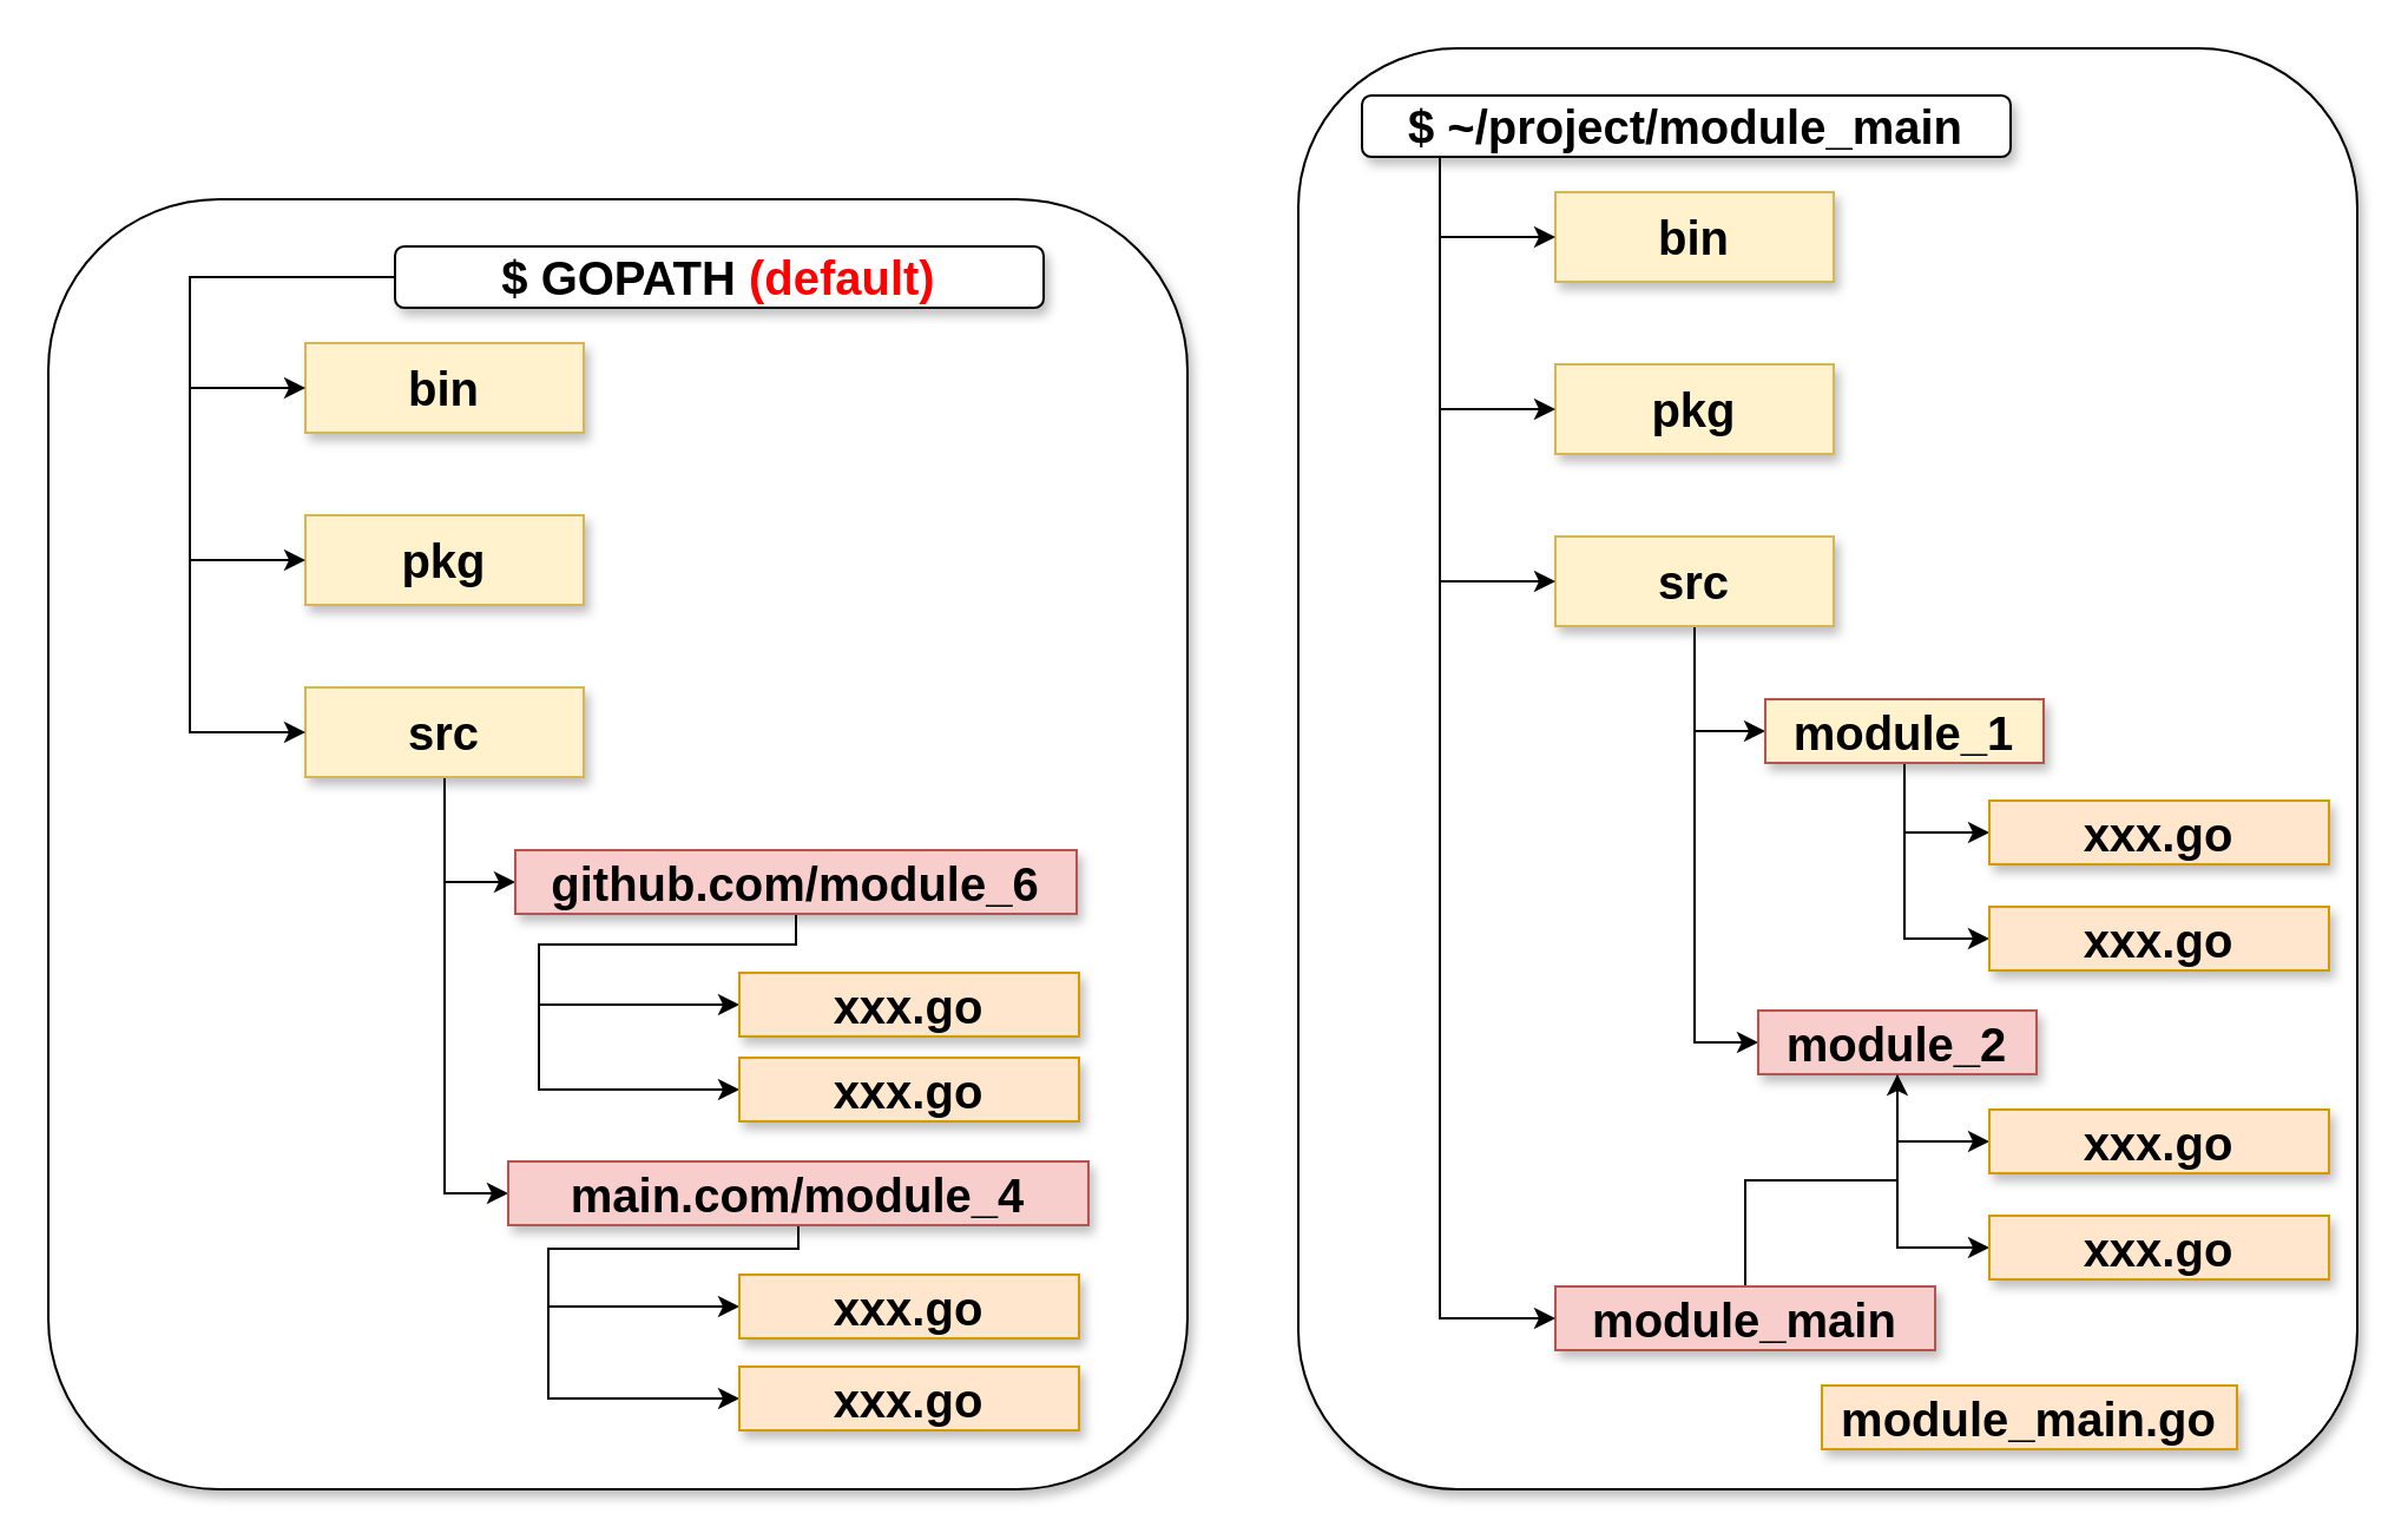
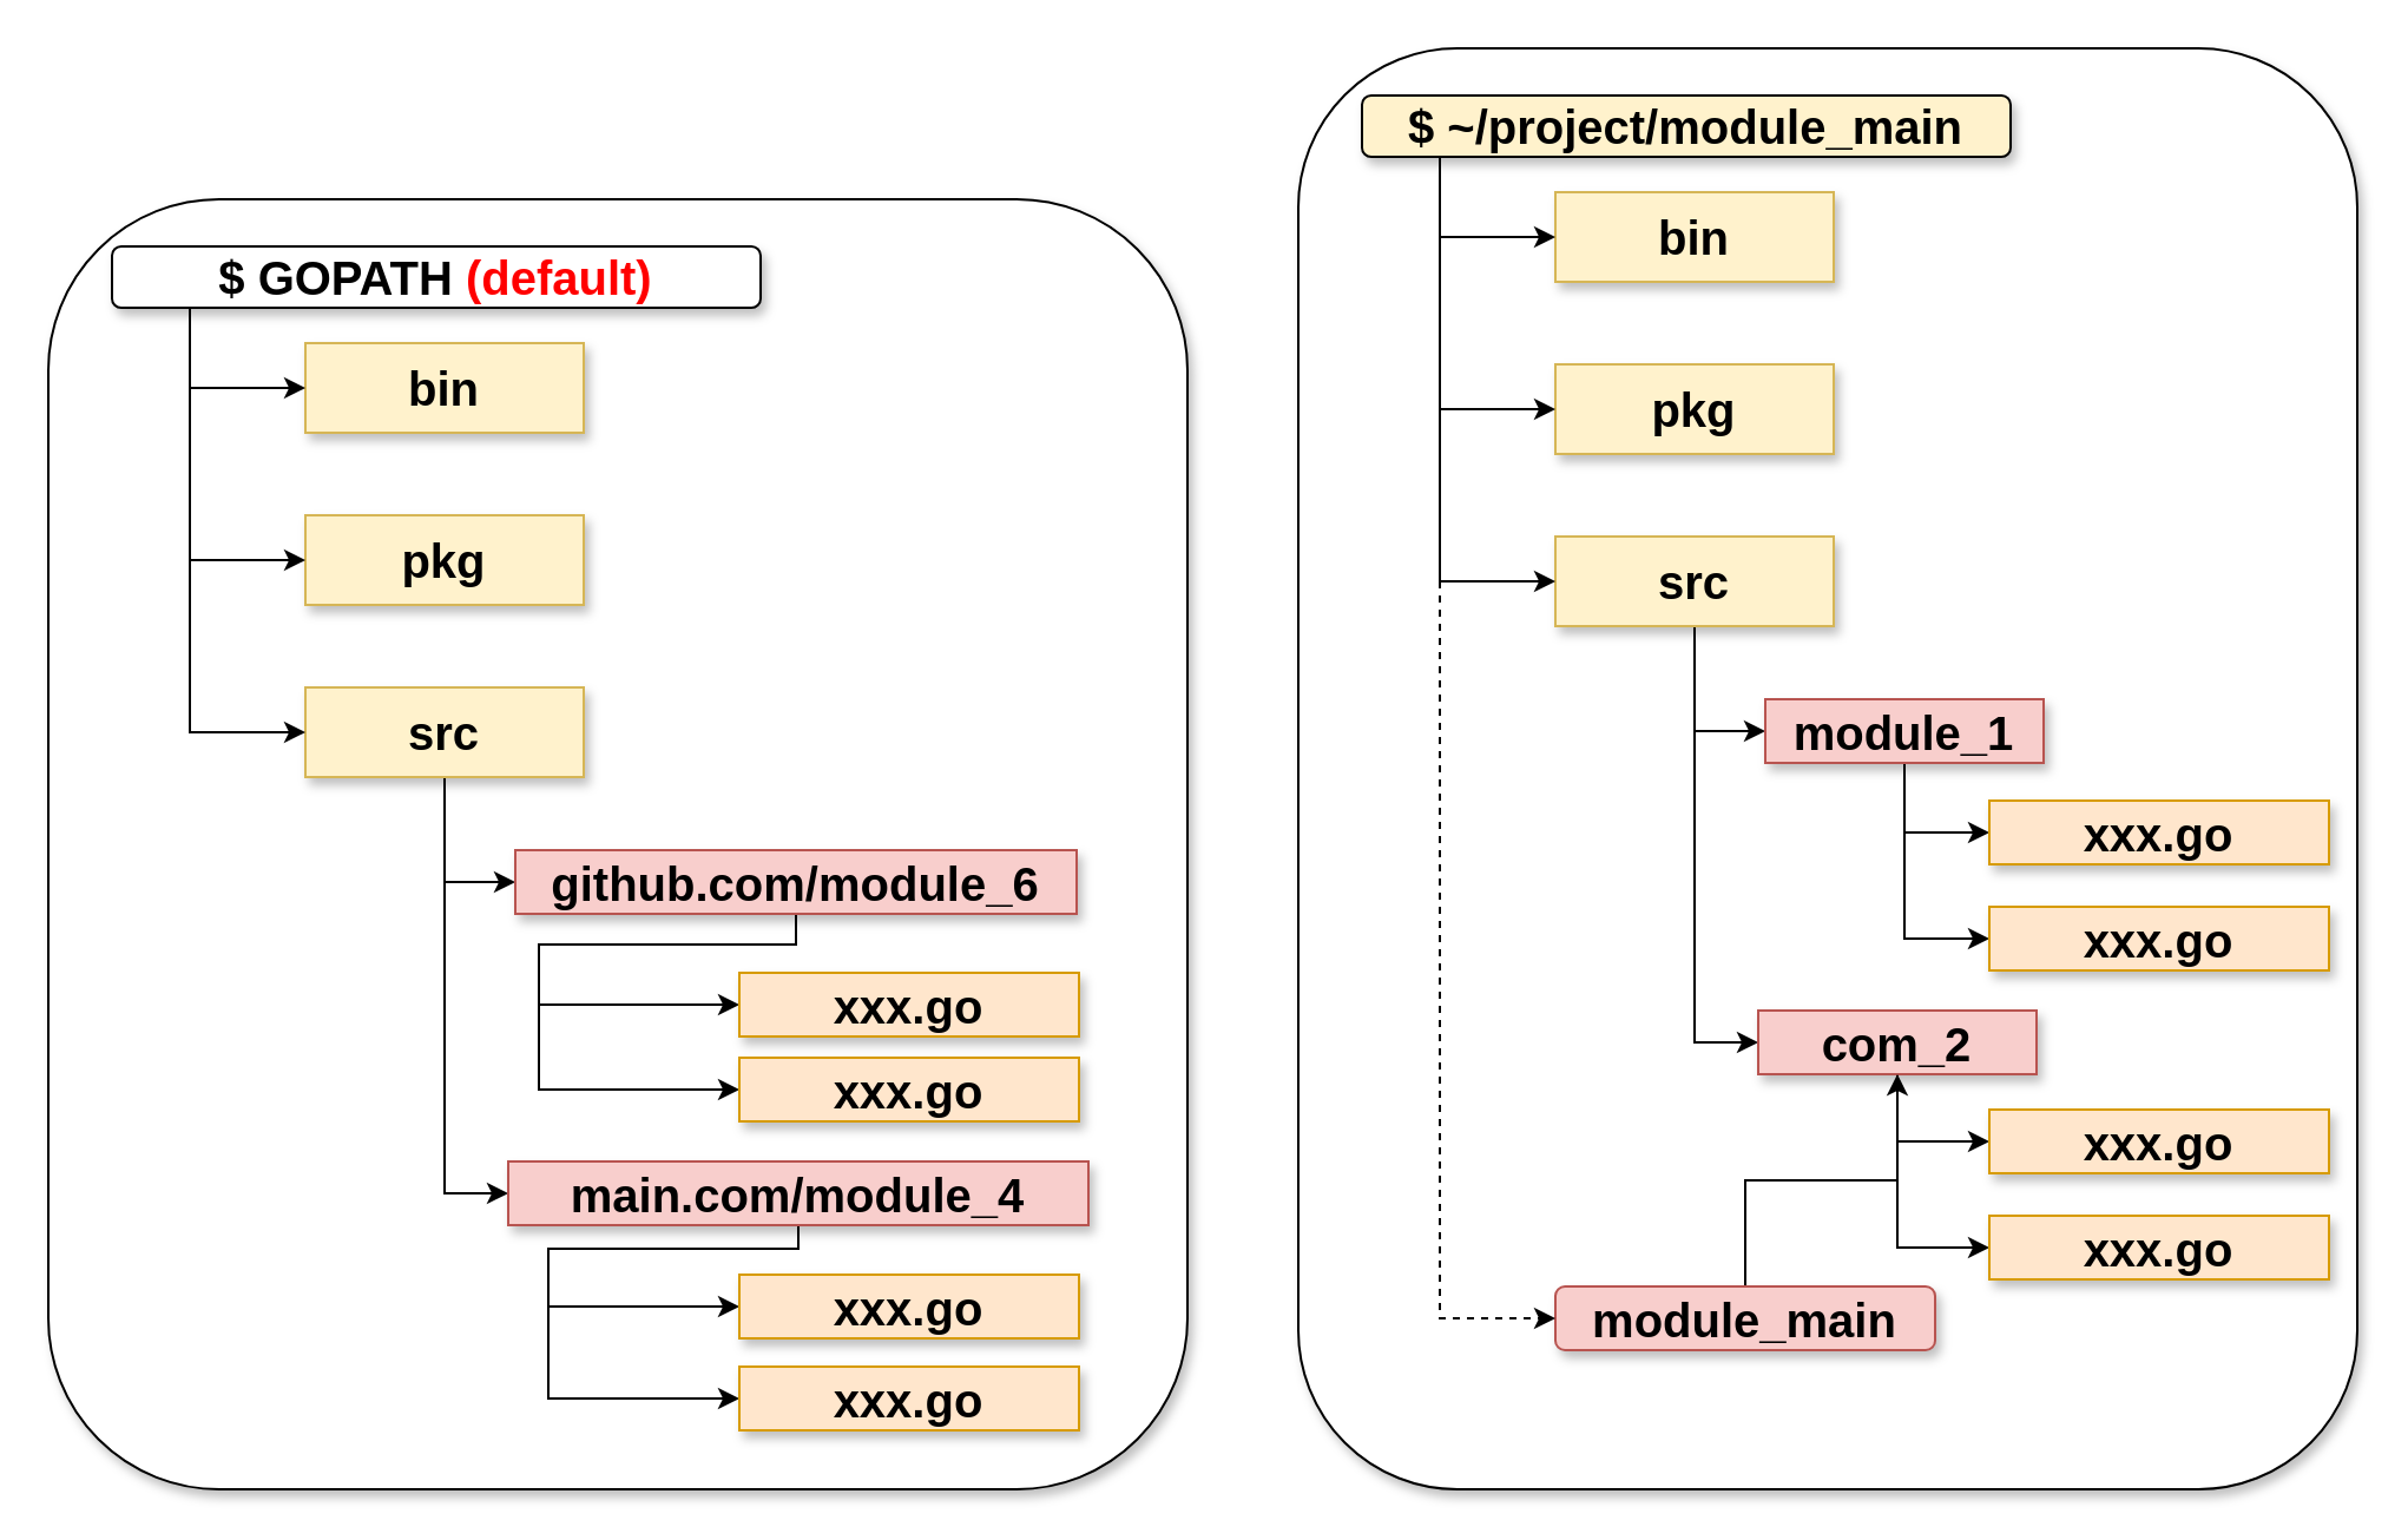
  <mxCell id="0" />
  <mxCell id="1" parent="0" />
  <mxCell id="2" value="" style="rounded=1;whiteSpace=wrap;html=1;shadow=1;" vertex="1" parent="1"><mxGeometry x="550" y="20" width="449" height="611" as="geometry" /></mxCell>
  <mxCell id="3" value="&lt;font style=&quot;font-size: 20px&quot;&gt;&lt;b&gt;bin&lt;/b&gt;&lt;/font&gt;" style="rounded=0;whiteSpace=wrap;html=1;shadow=1;fillColor=#fff2cc;strokeColor=#d6b656;" vertex="1" parent="1"><mxGeometry x="659" y="81" width="118" height="38" as="geometry" /></mxCell>
  <mxCell id="4" value="&lt;font style=&quot;font-size: 20px&quot;&gt;&lt;b&gt;pkg&lt;/b&gt;&lt;/font&gt;" style="rounded=0;whiteSpace=wrap;html=1;shadow=1;fillColor=#fff2cc;strokeColor=#d6b656;" vertex="1" parent="1"><mxGeometry x="659" y="154" width="118" height="38" as="geometry" /></mxCell>
  <mxCell id="5" style="edgeStyle=orthogonalEdgeStyle;rounded=0;orthogonalLoop=1;jettySize=auto;html=1;entryX=0;entryY=0.5;entryDx=0;entryDy=0;" edge="1" parent="1" source="7" target="10"><mxGeometry relative="1" as="geometry" /></mxCell>
  <mxCell id="6" style="edgeStyle=orthogonalEdgeStyle;rounded=0;orthogonalLoop=1;jettySize=auto;html=1;entryX=0;entryY=0.5;entryDx=0;entryDy=0;exitX=0.5;exitY=1;exitDx=0;exitDy=0;" edge="1" parent="1" source="7" target="13"><mxGeometry relative="1" as="geometry"><Array as="points"><mxPoint x="718" y="442" /></Array></mxGeometry></mxCell>
  <mxCell id="7" value="&lt;font style=&quot;font-size: 20px&quot;&gt;&lt;b&gt;src&lt;/b&gt;&lt;/font&gt;" style="rounded=0;whiteSpace=wrap;html=1;shadow=1;fillColor=#fff2cc;strokeColor=#d6b656;" vertex="1" parent="1"><mxGeometry x="659" y="227" width="118" height="38" as="geometry" /></mxCell>
  <mxCell id="8" style="edgeStyle=orthogonalEdgeStyle;rounded=0;orthogonalLoop=1;jettySize=auto;html=1;entryX=0;entryY=0.5;entryDx=0;entryDy=0;" edge="1" parent="1" source="10" target="21"><mxGeometry relative="1" as="geometry" /></mxCell>
  <mxCell id="9" style="edgeStyle=orthogonalEdgeStyle;rounded=0;orthogonalLoop=1;jettySize=auto;html=1;entryX=0;entryY=0.5;entryDx=0;entryDy=0;" edge="1" parent="1" source="10" target="22"><mxGeometry relative="1" as="geometry" /></mxCell>
- <mxCell id="10" value="&lt;font style=&quot;font-size: 20px&quot;&gt;&lt;b&gt;module_1&lt;/b&gt;&lt;/font&gt;" style="rounded=0;whiteSpace=wrap;html=1;shadow=1;fillColor=#fff2cc;strokeColor=#b85450;" vertex="1" parent="1"><mxGeometry x="748" y="296" width="118" height="27" as="geometry" /></mxCell>
+ <mxCell id="10" value="&lt;font style=&quot;font-size: 20px&quot;&gt;&lt;b&gt;module_1&lt;/b&gt;&lt;/font&gt;" style="rounded=0;whiteSpace=wrap;html=1;shadow=1;fillColor=#f8cecc;strokeColor=#b85450;" vertex="1" parent="1"><mxGeometry x="748" y="296" width="118" height="27" as="geometry" /></mxCell>
  <mxCell id="11" style="edgeStyle=orthogonalEdgeStyle;rounded=0;orthogonalLoop=1;jettySize=auto;html=1;entryX=0;entryY=0.5;entryDx=0;entryDy=0;" edge="1" parent="1" source="13" target="23"><mxGeometry relative="1" as="geometry" /></mxCell>
  <mxCell id="12" style="edgeStyle=orthogonalEdgeStyle;rounded=0;orthogonalLoop=1;jettySize=auto;html=1;entryX=0;entryY=0.5;entryDx=0;entryDy=0;" edge="1" parent="1" source="13" target="24"><mxGeometry relative="1" as="geometry" /></mxCell>
- <mxCell id="13" value="&lt;font style=&quot;font-size: 20px&quot;&gt;&lt;b&gt;module_2&lt;/b&gt;&lt;/font&gt;" style="rounded=0;whiteSpace=wrap;html=1;shadow=1;fillColor=#f8cecc;strokeColor=#b85450;" vertex="1" parent="1"><mxGeometry x="745" y="428" width="118" height="27" as="geometry" /></mxCell>
+ <mxCell id="13" value="&lt;font style=&quot;font-size: 20px&quot;&gt;&lt;b&gt;com_2&lt;/b&gt;&lt;/font&gt;" style="rounded=0;whiteSpace=wrap;html=1;shadow=1;fillColor=#f8cecc;strokeColor=#b85450;" vertex="1" parent="1"><mxGeometry x="745" y="428" width="118" height="27" as="geometry" /></mxCell>
  <mxCell id="14" style="edgeStyle=orthogonalEdgeStyle;rounded=0;orthogonalLoop=1;jettySize=auto;html=1;" edge="1" parent="1" source="15" target="13"><mxGeometry relative="1" as="geometry" /></mxCell>
- <mxCell id="15" value="&lt;font style=&quot;font-size: 20px&quot;&gt;&lt;b&gt;module_main&lt;/b&gt;&lt;/font&gt;" style="rounded=0;whiteSpace=wrap;html=1;shadow=1;fillColor=#f8cecc;strokeColor=#b85450;" vertex="1" parent="1"><mxGeometry x="659" y="545" width="161" height="27" as="geometry" /></mxCell>
+ <mxCell id="15" value="&lt;font style=&quot;font-size: 20px&quot;&gt;&lt;b&gt;module_main&lt;/b&gt;&lt;/font&gt;" style="whiteSpace=wrap;html=1;shadow=1;fillColor=#f8cecc;strokeColor=#b85450;rounded=1;" vertex="1" parent="1"><mxGeometry x="659" y="545" width="161" height="27" as="geometry" /></mxCell>
  <mxCell id="16" style="edgeStyle=orthogonalEdgeStyle;rounded=0;orthogonalLoop=1;jettySize=auto;html=1;entryX=0;entryY=0.5;entryDx=0;entryDy=0;" edge="1" parent="1" source="20" target="3"><mxGeometry relative="1" as="geometry"><Array as="points"><mxPoint x="610" y="100" /></Array></mxGeometry></mxCell>
  <mxCell id="17" style="edgeStyle=orthogonalEdgeStyle;rounded=0;orthogonalLoop=1;jettySize=auto;html=1;entryX=0;entryY=0.5;entryDx=0;entryDy=0;" edge="1" parent="1" source="20" target="4"><mxGeometry relative="1" as="geometry"><Array as="points"><mxPoint x="610" y="173" /></Array></mxGeometry></mxCell>
  <mxCell id="18" style="edgeStyle=orthogonalEdgeStyle;rounded=0;orthogonalLoop=1;jettySize=auto;html=1;entryX=0;entryY=0.5;entryDx=0;entryDy=0;" edge="1" parent="1" source="20" target="7"><mxGeometry relative="1" as="geometry"><Array as="points"><mxPoint x="610" y="246" /></Array></mxGeometry></mxCell>
- <mxCell id="19" style="edgeStyle=orthogonalEdgeStyle;rounded=0;orthogonalLoop=1;jettySize=auto;html=1;entryX=0;entryY=0.5;entryDx=0;entryDy=0;" edge="1" parent="1" source="20" target="15"><mxGeometry relative="1" as="geometry"><Array as="points"><mxPoint x="610" y="559" /></Array></mxGeometry></mxCell>
- <mxCell id="20" value="&lt;b&gt;&lt;font style=&quot;font-size: 20px&quot;&gt;$ ~/project/module_main&lt;/font&gt;&lt;/b&gt;" style="rounded=1;whiteSpace=wrap;html=1;shadow=1;" vertex="1" parent="1"><mxGeometry x="577" y="40" width="275" height="26" as="geometry" /></mxCell>
+ <mxCell id="19" style="edgeStyle=orthogonalEdgeStyle;rounded=0;orthogonalLoop=1;jettySize=auto;html=1;entryX=0;entryY=0.5;entryDx=0;entryDy=0;dashed=1;" edge="1" parent="1" source="20" target="15"><mxGeometry relative="1" as="geometry"><Array as="points"><mxPoint x="610" y="559" /></Array></mxGeometry></mxCell>
+ <mxCell id="20" value="&lt;b&gt;&lt;font style=&quot;font-size: 20px&quot;&gt;$ ~/project/module_main&lt;/font&gt;&lt;/b&gt;" style="rounded=1;whiteSpace=wrap;html=1;shadow=1;fillColor=#fff2cc;" vertex="1" parent="1"><mxGeometry x="577" y="40" width="275" height="26" as="geometry" /></mxCell>
  <mxCell id="21" value="&lt;font style=&quot;font-size: 20px&quot;&gt;&lt;b&gt;xxx.go&lt;/b&gt;&lt;/font&gt;" style="rounded=0;whiteSpace=wrap;html=1;shadow=1;fillColor=#ffe6cc;strokeColor=#d79b00;" vertex="1" parent="1"><mxGeometry x="843" y="339" width="144" height="27" as="geometry" /></mxCell>
  <mxCell id="22" value="&lt;font style=&quot;font-size: 20px&quot;&gt;&lt;b&gt;xxx.go&lt;/b&gt;&lt;/font&gt;" style="rounded=0;whiteSpace=wrap;html=1;shadow=1;fillColor=#ffe6cc;strokeColor=#d79b00;" vertex="1" parent="1"><mxGeometry x="843" y="384" width="144" height="27" as="geometry" /></mxCell>
  <mxCell id="23" value="&lt;font style=&quot;font-size: 20px&quot;&gt;&lt;b&gt;xxx.go&lt;/b&gt;&lt;/font&gt;" style="rounded=0;whiteSpace=wrap;html=1;shadow=1;fillColor=#ffe6cc;strokeColor=#d79b00;" vertex="1" parent="1"><mxGeometry x="843" y="470" width="144" height="27" as="geometry" /></mxCell>
  <mxCell id="24" value="&lt;font style=&quot;font-size: 20px&quot;&gt;&lt;b&gt;xxx.go&lt;/b&gt;&lt;/font&gt;" style="rounded=0;whiteSpace=wrap;html=1;shadow=1;fillColor=#ffe6cc;strokeColor=#d79b00;" vertex="1" parent="1"><mxGeometry x="843" y="515" width="144" height="27" as="geometry" /></mxCell>
- <mxCell id="25" value="&lt;font style=&quot;font-size: 20px&quot;&gt;&lt;b&gt;module_main.go&lt;/b&gt;&lt;/font&gt;" style="rounded=0;whiteSpace=wrap;html=1;shadow=1;fillColor=#ffe6cc;strokeColor=#d79b00;" vertex="1" parent="1"><mxGeometry x="772" y="587" width="176" height="27" as="geometry" /></mxCell>
  <mxCell id="26" value="" style="rounded=1;whiteSpace=wrap;html=1;shadow=1;" vertex="1" parent="1"><mxGeometry x="20" y="84" width="483" height="547" as="geometry" /></mxCell>
  <mxCell id="27" value="&lt;font style=&quot;font-size: 20px&quot;&gt;&lt;b&gt;bin&lt;/b&gt;&lt;/font&gt;" style="rounded=0;whiteSpace=wrap;html=1;shadow=1;fillColor=#fff2cc;strokeColor=#d6b656;" vertex="1" parent="1"><mxGeometry x="129" y="145" width="118" height="38" as="geometry" /></mxCell>
  <mxCell id="28" value="&lt;font style=&quot;font-size: 20px&quot;&gt;&lt;b&gt;pkg&lt;/b&gt;&lt;/font&gt;" style="rounded=0;whiteSpace=wrap;html=1;shadow=1;fillColor=#fff2cc;strokeColor=#d6b656;" vertex="1" parent="1"><mxGeometry x="129" y="218" width="118" height="38" as="geometry" /></mxCell>
  <mxCell id="29" style="edgeStyle=orthogonalEdgeStyle;rounded=0;orthogonalLoop=1;jettySize=auto;html=1;entryX=0;entryY=0.5;entryDx=0;entryDy=0;" edge="1" source="31" target="34" parent="1"><mxGeometry relative="1" as="geometry" /></mxCell>
  <mxCell id="30" style="edgeStyle=orthogonalEdgeStyle;rounded=0;orthogonalLoop=1;jettySize=auto;html=1;entryX=0;entryY=0.5;entryDx=0;entryDy=0;exitX=0.5;exitY=1;exitDx=0;exitDy=0;" edge="1" source="31" target="37" parent="1"><mxGeometry relative="1" as="geometry"><Array as="points"><mxPoint x="188" y="506" /></Array></mxGeometry></mxCell>
  <mxCell id="31" value="&lt;font style=&quot;font-size: 20px&quot;&gt;&lt;b&gt;src&lt;/b&gt;&lt;/font&gt;" style="rounded=0;whiteSpace=wrap;html=1;shadow=1;fillColor=#fff2cc;strokeColor=#d6b656;" vertex="1" parent="1"><mxGeometry x="129" y="291" width="118" height="38" as="geometry" /></mxCell>
  <mxCell id="32" style="edgeStyle=orthogonalEdgeStyle;rounded=0;orthogonalLoop=1;jettySize=auto;html=1;entryX=0;entryY=0.5;entryDx=0;entryDy=0;" edge="1" source="34" target="42" parent="1"><mxGeometry relative="1" as="geometry"><Array as="points"><mxPoint x="337" y="400" /><mxPoint x="228" y="400" /><mxPoint x="228" y="426" /><mxPoint x="313" y="426" /></Array></mxGeometry></mxCell>
  <mxCell id="33" style="edgeStyle=orthogonalEdgeStyle;rounded=0;orthogonalLoop=1;jettySize=auto;html=1;entryX=0;entryY=0.5;entryDx=0;entryDy=0;exitX=0.5;exitY=1;exitDx=0;exitDy=0;" edge="1" source="34" target="43" parent="1"><mxGeometry relative="1" as="geometry"><Array as="points"><mxPoint x="337" y="400" /><mxPoint x="228" y="400" /><mxPoint x="228" y="461" /></Array></mxGeometry></mxCell>
  <mxCell id="34" value="&lt;font style=&quot;font-size: 20px&quot;&gt;&lt;b&gt;github.com/module_6&lt;/b&gt;&lt;/font&gt;" style="rounded=0;whiteSpace=wrap;html=1;shadow=1;fillColor=#f8cecc;strokeColor=#b85450;" vertex="1" parent="1"><mxGeometry x="218" y="360" width="238" height="27" as="geometry" /></mxCell>
  <mxCell id="35" style="edgeStyle=orthogonalEdgeStyle;rounded=0;orthogonalLoop=1;jettySize=auto;html=1;entryX=0;entryY=0.5;entryDx=0;entryDy=0;exitX=0.5;exitY=1;exitDx=0;exitDy=0;" edge="1" source="37" target="44" parent="1"><mxGeometry relative="1" as="geometry"><Array as="points"><mxPoint x="338" y="529" /><mxPoint x="232" y="529" /><mxPoint x="232" y="553" /></Array></mxGeometry></mxCell>
  <mxCell id="36" style="edgeStyle=orthogonalEdgeStyle;rounded=0;orthogonalLoop=1;jettySize=auto;html=1;entryX=0;entryY=0.5;entryDx=0;entryDy=0;exitX=0.5;exitY=1;exitDx=0;exitDy=0;" edge="1" source="37" target="45" parent="1"><mxGeometry relative="1" as="geometry"><Array as="points"><mxPoint x="338" y="529" /><mxPoint x="232" y="529" /><mxPoint x="232" y="593" /></Array></mxGeometry></mxCell>
  <mxCell id="37" value="&lt;b style=&quot;font-size: 20px&quot;&gt;main.com/module_4&lt;/b&gt;" style="rounded=0;whiteSpace=wrap;html=1;shadow=1;fillColor=#f8cecc;strokeColor=#b85450;" vertex="1" parent="1"><mxGeometry x="215" y="492" width="246" height="27" as="geometry" /></mxCell>
  <mxCell id="38" style="edgeStyle=orthogonalEdgeStyle;rounded=0;orthogonalLoop=1;jettySize=auto;html=1;entryX=0;entryY=0.5;entryDx=0;entryDy=0;" edge="1" source="41" target="27" parent="1"><mxGeometry relative="1" as="geometry"><Array as="points"><mxPoint x="80" y="164" /></Array></mxGeometry></mxCell>
  <mxCell id="39" style="edgeStyle=orthogonalEdgeStyle;rounded=0;orthogonalLoop=1;jettySize=auto;html=1;entryX=0;entryY=0.5;entryDx=0;entryDy=0;" edge="1" source="41" target="28" parent="1"><mxGeometry relative="1" as="geometry"><Array as="points"><mxPoint x="80" y="237" /></Array></mxGeometry></mxCell>
  <mxCell id="40" style="edgeStyle=orthogonalEdgeStyle;rounded=0;orthogonalLoop=1;jettySize=auto;html=1;entryX=0;entryY=0.5;entryDx=0;entryDy=0;" edge="1" source="41" target="31" parent="1"><mxGeometry relative="1" as="geometry"><Array as="points"><mxPoint x="80" y="310" /></Array></mxGeometry></mxCell>
- <mxCell id="41" value="&lt;b&gt;&lt;font style=&quot;font-size: 20px&quot;&gt;$ GOPATH &lt;font color=&quot;#ff0000&quot;&gt;(default)&lt;/font&gt;&lt;/font&gt;&lt;/b&gt;" style="rounded=1;whiteSpace=wrap;html=1;shadow=1;" vertex="1" parent="1"><mxGeometry x="167" y="104" width="275" height="26" as="geometry" /></mxCell>
+ <mxCell id="41" value="&lt;b&gt;&lt;font style=&quot;font-size: 20px&quot;&gt;$ GOPATH &lt;font color=&quot;#ff0000&quot;&gt;(default)&lt;/font&gt;&lt;/font&gt;&lt;/b&gt;" style="rounded=1;whiteSpace=wrap;html=1;shadow=1;" vertex="1" parent="1"><mxGeometry x="47" y="104" width="275" height="26" as="geometry" /></mxCell>
  <mxCell id="42" value="&lt;font style=&quot;font-size: 20px&quot;&gt;&lt;b&gt;xxx.go&lt;/b&gt;&lt;/font&gt;" style="rounded=0;whiteSpace=wrap;html=1;shadow=1;fillColor=#ffe6cc;strokeColor=#d79b00;" vertex="1" parent="1"><mxGeometry x="313" y="412" width="144" height="27" as="geometry" /></mxCell>
  <mxCell id="43" value="&lt;font style=&quot;font-size: 20px&quot;&gt;&lt;b&gt;xxx.go&lt;/b&gt;&lt;/font&gt;" style="rounded=0;whiteSpace=wrap;html=1;shadow=1;fillColor=#ffe6cc;strokeColor=#d79b00;" vertex="1" parent="1"><mxGeometry x="313" y="448" width="144" height="27" as="geometry" /></mxCell>
  <mxCell id="44" value="&lt;font style=&quot;font-size: 20px&quot;&gt;&lt;b&gt;xxx.go&lt;/b&gt;&lt;/font&gt;" style="rounded=0;whiteSpace=wrap;html=1;shadow=1;fillColor=#ffe6cc;strokeColor=#d79b00;" vertex="1" parent="1"><mxGeometry x="313" y="540" width="144" height="27" as="geometry" /></mxCell>
  <mxCell id="45" value="&lt;font style=&quot;font-size: 20px&quot;&gt;&lt;b&gt;xxx.go&lt;/b&gt;&lt;/font&gt;" style="rounded=0;whiteSpace=wrap;html=1;shadow=1;fillColor=#ffe6cc;strokeColor=#d79b00;" vertex="1" parent="1"><mxGeometry x="313" y="579" width="144" height="27" as="geometry" /></mxCell>
